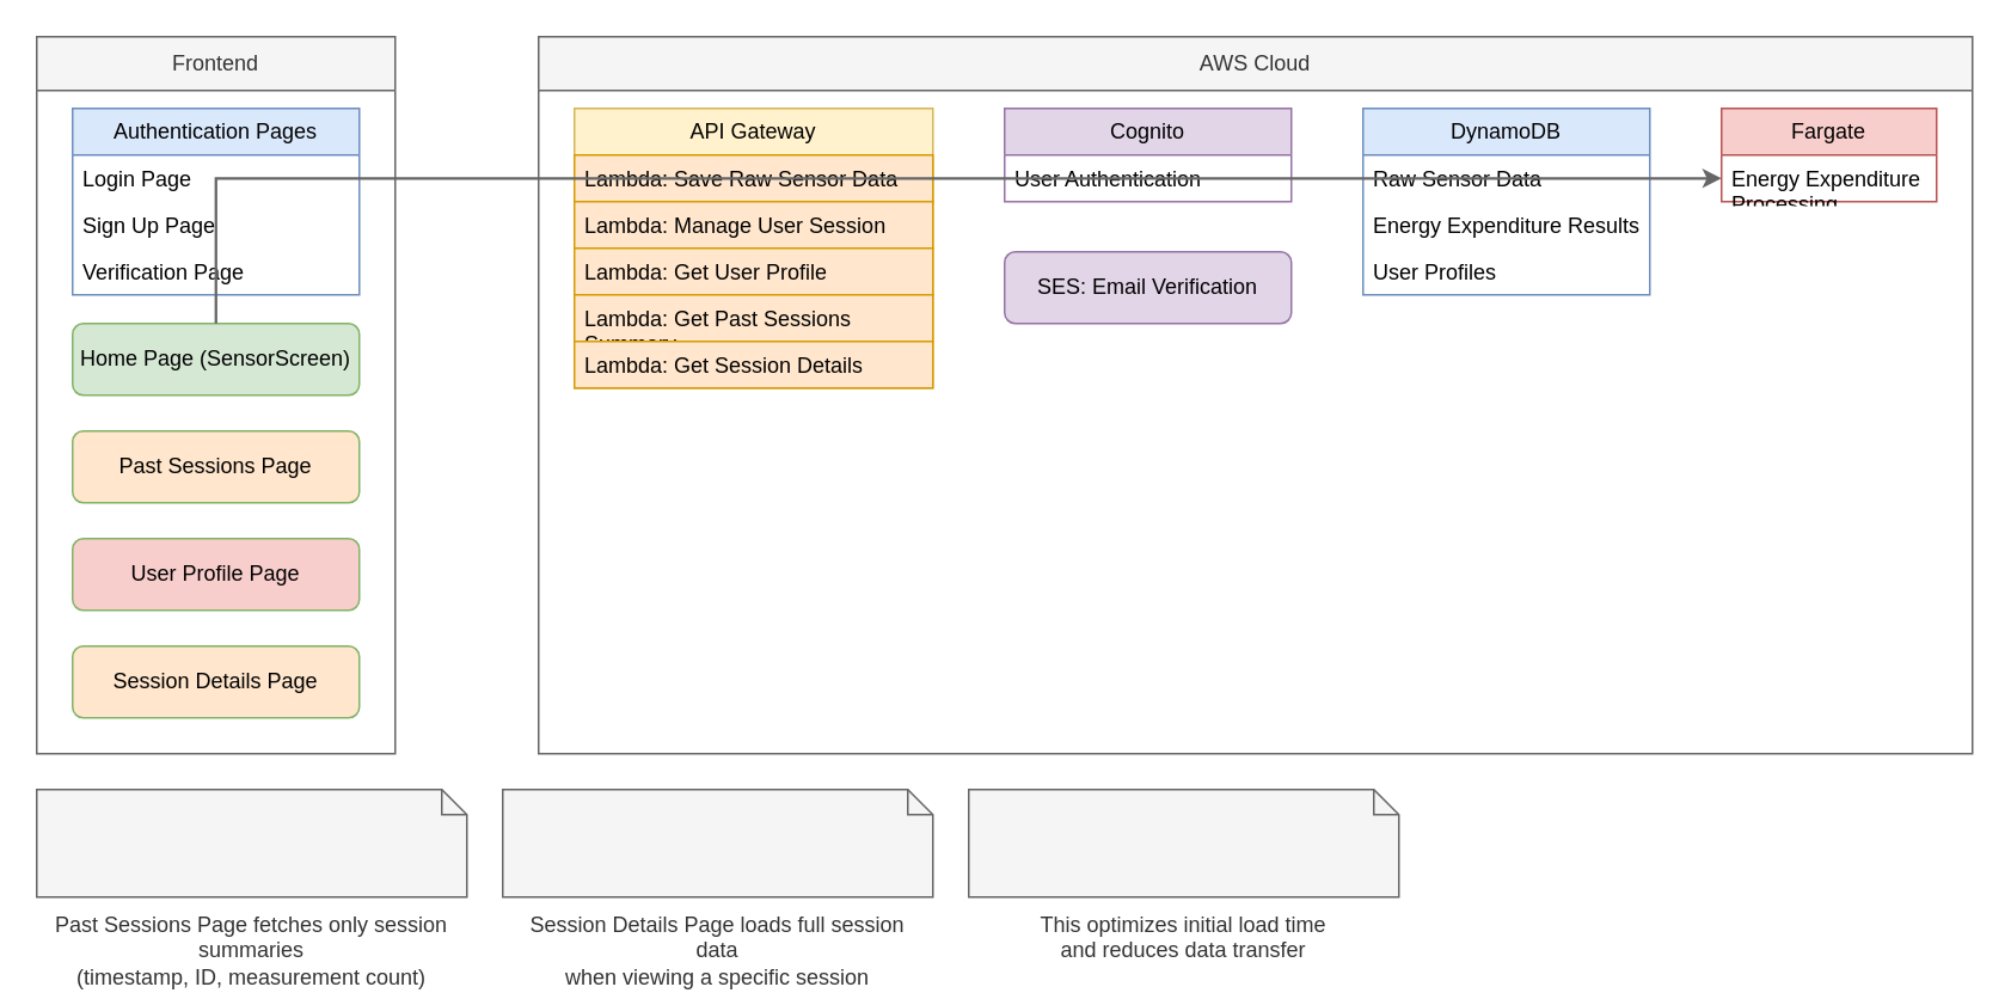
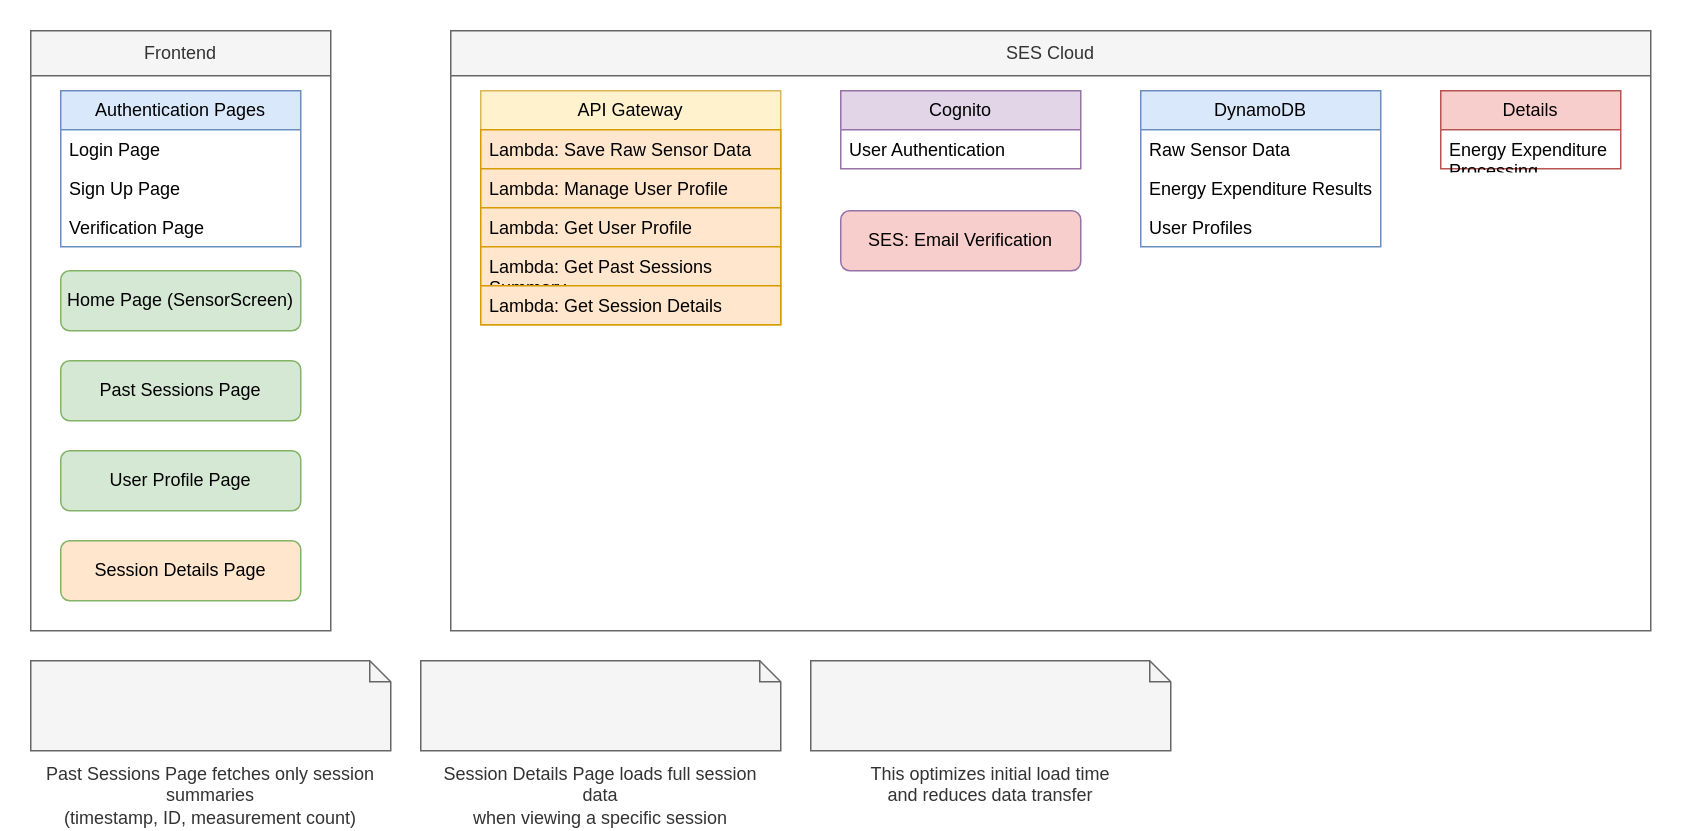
  <mxCell id="0" />
  <mxCell id="1" parent="0" />
  <mxCell id="2" value="Frontend" style="swimlane;fontStyle=0;childLayout=stackLayout;horizontal=1;startSize=30;horizontalStack=0;resizeParent=1;resizeParentMax=0;resizeLast=0;collapsible=1;marginBottom=0;whiteSpace=wrap;html=1;fillColor=#f5f5f5;strokeColor=#666666;fontColor=#333333;" vertex="1" parent="1"><mxGeometry x="20" y="20" width="200" height="400" as="geometry" /></mxCell>
  <mxCell id="3" value="Authentication Pages" style="swimlane;fontStyle=0;childLayout=stackLayout;horizontal=1;startSize=26;fillColor=#dae8fc;horizontalStack=0;resizeParent=1;resizeParentMax=0;resizeLast=0;collapsible=1;marginBottom=0;whiteSpace=wrap;html=1;strokeColor=#6c8ebf;" vertex="1" parent="2"><mxGeometry x="20" y="40" width="160" height="104" as="geometry" /></mxCell>
  <mxCell id="4" value="Login Page" style="text;strokeColor=none;fillColor=none;align=left;verticalAlign=top;spacingLeft=4;spacingRight=4;overflow=hidden;rotatable=0;points=[[0,0.5],[1,0.5]];portConstraint=eastwest;whiteSpace=wrap;html=1;" vertex="1" parent="3"><mxGeometry y="26" width="160" height="26" as="geometry" /></mxCell>
  <mxCell id="5" value="Sign Up Page" style="text;strokeColor=none;fillColor=none;align=left;verticalAlign=top;spacingLeft=4;spacingRight=4;overflow=hidden;rotatable=0;points=[[0,0.5],[1,0.5]];portConstraint=eastwest;whiteSpace=wrap;html=1;" vertex="1" parent="3"><mxGeometry y="52" width="160" height="26" as="geometry" /></mxCell>
  <mxCell id="6" value="Verification Page" style="text;strokeColor=none;fillColor=none;align=left;verticalAlign=top;spacingLeft=4;spacingRight=4;overflow=hidden;rotatable=0;points=[[0,0.5],[1,0.5]];portConstraint=eastwest;whiteSpace=wrap;html=1;" vertex="1" parent="3"><mxGeometry y="78" width="160" height="26" as="geometry" /></mxCell>
  <mxCell id="7" value="Home Page (SensorScreen)" style="rounded=1;whiteSpace=wrap;html=1;fillColor=#d5e8d4;strokeColor=#82b366;" vertex="1" parent="2"><mxGeometry x="20" y="160" width="160" height="40" as="geometry" /></mxCell>
- <mxCell id="8" value="Past Sessions Page" style="rounded=1;whiteSpace=wrap;html=1;fillColor=#ffe6cc;strokeColor=#82b366;" vertex="1" parent="2"><mxGeometry x="20" y="220" width="160" height="40" as="geometry" /></mxCell>
- <mxCell id="9" value="User Profile Page" style="rounded=1;whiteSpace=wrap;html=1;fillColor=#f8cecc;strokeColor=#82b366;" vertex="1" parent="2"><mxGeometry x="20" y="280" width="160" height="40" as="geometry" /></mxCell>
+ <mxCell id="8" value="Past Sessions Page" style="rounded=1;whiteSpace=wrap;html=1;fillColor=#d5e8d4;strokeColor=#82b366;" vertex="1" parent="2"><mxGeometry x="20" y="220" width="160" height="40" as="geometry" /></mxCell>
+ <mxCell id="9" value="User Profile Page" style="rounded=1;whiteSpace=wrap;html=1;fillColor=#d5e8d4;strokeColor=#82b366;" vertex="1" parent="2"><mxGeometry x="20" y="280" width="160" height="40" as="geometry" /></mxCell>
  <mxCell id="10" value="Session Details Page" style="rounded=1;whiteSpace=wrap;html=1;fillColor=#ffe6cc;strokeColor=#82b366;" vertex="1" parent="2"><mxGeometry x="20" y="340" width="160" height="40" as="geometry" /></mxCell>
- <mxCell id="11" value="AWS Cloud" style="swimlane;fontStyle=0;childLayout=stackLayout;horizontal=1;startSize=30;horizontalStack=0;resizeParent=1;resizeParentMax=0;resizeLast=0;collapsible=1;marginBottom=0;whiteSpace=wrap;html=1;fillColor=#f5f5f5;strokeColor=#666666;fontColor=#333333;" vertex="1" parent="1"><mxGeometry x="300" y="20" width="800" height="400" as="geometry" /></mxCell>
+ <mxCell id="11" value="SES Cloud" style="swimlane;fontStyle=0;childLayout=stackLayout;horizontal=1;startSize=30;horizontalStack=0;resizeParent=1;resizeParentMax=0;resizeLast=0;collapsible=1;marginBottom=0;whiteSpace=wrap;html=1;fillColor=#f5f5f5;strokeColor=#666666;fontColor=#333333;" vertex="1" parent="1"><mxGeometry x="300" y="20" width="800" height="400" as="geometry" /></mxCell>
  <mxCell id="12" value="API Gateway" style="swimlane;fontStyle=0;childLayout=stackLayout;horizontal=1;startSize=26;fillColor=#fff2cc;horizontalStack=0;resizeParent=1;resizeParentMax=0;resizeLast=0;collapsible=1;marginBottom=0;whiteSpace=wrap;html=1;strokeColor=#d6b656;" vertex="1" parent="11"><mxGeometry x="20" y="40" width="200" height="156" as="geometry" /></mxCell>
  <mxCell id="13" value="Lambda: Save Raw Sensor Data" style="text;strokeColor=#d79b00;fillColor=#ffe6cc;align=left;verticalAlign=top;spacingLeft=4;spacingRight=4;overflow=hidden;rotatable=0;points=[[0,0.5],[1,0.5]];portConstraint=eastwest;whiteSpace=wrap;html=1;" vertex="1" parent="12"><mxGeometry y="26" width="200" height="26" as="geometry" /></mxCell>
- <mxCell id="14" value="Lambda: Manage User Session" style="text;strokeColor=#d79b00;fillColor=#ffe6cc;align=left;verticalAlign=top;spacingLeft=4;spacingRight=4;overflow=hidden;rotatable=0;points=[[0,0.5],[1,0.5]];portConstraint=eastwest;whiteSpace=wrap;html=1;" vertex="1" parent="12"><mxGeometry y="52" width="200" height="26" as="geometry" /></mxCell>
+ <mxCell id="14" value="Lambda: Manage User Profile" style="text;strokeColor=#d79b00;fillColor=#ffe6cc;align=left;verticalAlign=top;spacingLeft=4;spacingRight=4;overflow=hidden;rotatable=0;points=[[0,0.5],[1,0.5]];portConstraint=eastwest;whiteSpace=wrap;html=1;" vertex="1" parent="12"><mxGeometry y="52" width="200" height="26" as="geometry" /></mxCell>
  <mxCell id="15" value="Lambda: Get User Profile" style="text;strokeColor=#d79b00;fillColor=#ffe6cc;align=left;verticalAlign=top;spacingLeft=4;spacingRight=4;overflow=hidden;rotatable=0;points=[[0,0.5],[1,0.5]];portConstraint=eastwest;whiteSpace=wrap;html=1;" vertex="1" parent="12"><mxGeometry y="78" width="200" height="26" as="geometry" /></mxCell>
  <mxCell id="16" value="Lambda: Get Past Sessions Summary" style="text;strokeColor=#d79b00;fillColor=#ffe6cc;align=left;verticalAlign=top;spacingLeft=4;spacingRight=4;overflow=hidden;rotatable=0;points=[[0,0.5],[1,0.5]];portConstraint=eastwest;whiteSpace=wrap;html=1;" vertex="1" parent="12"><mxGeometry y="104" width="200" height="26" as="geometry" /></mxCell>
  <mxCell id="17" value="Lambda: Get Session Details" style="text;strokeColor=#d79b00;fillColor=#ffe6cc;align=left;verticalAlign=top;spacingLeft=4;spacingRight=4;overflow=hidden;rotatable=0;points=[[0,0.5],[1,0.5]];portConstraint=eastwest;whiteSpace=wrap;html=1;" vertex="1" parent="12"><mxGeometry y="130" width="200" height="26" as="geometry" /></mxCell>
  <mxCell id="18" value="Cognito" style="swimlane;fontStyle=0;childLayout=stackLayout;horizontal=1;startSize=26;fillColor=#e1d5e7;horizontalStack=0;resizeParent=1;resizeParentMax=0;resizeLast=0;collapsible=1;marginBottom=0;whiteSpace=wrap;html=1;strokeColor=#9673a6;" vertex="1" parent="11"><mxGeometry x="260" y="40" width="160" height="52" as="geometry" /></mxCell>
  <mxCell id="19" value="User Authentication" style="text;strokeColor=none;fillColor=none;align=left;verticalAlign=top;spacingLeft=4;spacingRight=4;overflow=hidden;rotatable=0;points=[[0,0.5],[1,0.5]];portConstraint=eastwest;whiteSpace=wrap;html=1;" vertex="1" parent="18"><mxGeometry y="26" width="160" height="26" as="geometry" /></mxCell>
  <mxCell id="20" value="DynamoDB" style="swimlane;fontStyle=0;childLayout=stackLayout;horizontal=1;startSize=26;fillColor=#dae8fc;horizontalStack=0;resizeParent=1;resizeParentMax=0;resizeLast=0;collapsible=1;marginBottom=0;whiteSpace=wrap;html=1;strokeColor=#6c8ebf;" vertex="1" parent="11"><mxGeometry x="460" y="40" width="160" height="104" as="geometry" /></mxCell>
  <mxCell id="21" value="Raw Sensor Data" style="text;strokeColor=none;fillColor=none;align=left;verticalAlign=top;spacingLeft=4;spacingRight=4;overflow=hidden;rotatable=0;points=[[0,0.5],[1,0.5]];portConstraint=eastwest;whiteSpace=wrap;html=1;" vertex="1" parent="20"><mxGeometry y="26" width="160" height="26" as="geometry" /></mxCell>
  <mxCell id="22" value="Energy Expenditure Results" style="text;strokeColor=none;fillColor=none;align=left;verticalAlign=top;spacingLeft=4;spacingRight=4;overflow=hidden;rotatable=0;points=[[0,0.5],[1,0.5]];portConstraint=eastwest;whiteSpace=wrap;html=1;" vertex="1" parent="20"><mxGeometry y="52" width="160" height="26" as="geometry" /></mxCell>
  <mxCell id="23" value="User Profiles" style="text;strokeColor=none;fillColor=none;align=left;verticalAlign=top;spacingLeft=4;spacingRight=4;overflow=hidden;rotatable=0;points=[[0,0.5],[1,0.5]];portConstraint=eastwest;whiteSpace=wrap;html=1;" vertex="1" parent="20"><mxGeometry y="78" width="160" height="26" as="geometry" /></mxCell>
- <mxCell id="24" value="Fargate" style="swimlane;fontStyle=0;childLayout=stackLayout;horizontal=1;startSize=26;fillColor=#f8cecc;horizontalStack=0;resizeParent=1;resizeParentMax=0;resizeLast=0;collapsible=1;marginBottom=0;whiteSpace=wrap;html=1;strokeColor=#b85450;" vertex="1" parent="11"><mxGeometry x="660" y="40" width="120" height="52" as="geometry" /></mxCell>
+ <mxCell id="24" value="Details" style="swimlane;fontStyle=0;childLayout=stackLayout;horizontal=1;startSize=26;fillColor=#f8cecc;horizontalStack=0;resizeParent=1;resizeParentMax=0;resizeLast=0;collapsible=1;marginBottom=0;whiteSpace=wrap;html=1;strokeColor=#b85450;" vertex="1" parent="11"><mxGeometry x="660" y="40" width="120" height="52" as="geometry" /></mxCell>
  <mxCell id="25" value="Energy Expenditure Processing" style="text;strokeColor=none;fillColor=none;align=left;verticalAlign=top;spacingLeft=4;spacingRight=4;overflow=hidden;rotatable=0;points=[[0,0.5],[1,0.5]];portConstraint=eastwest;whiteSpace=wrap;html=1;" vertex="1" parent="24"><mxGeometry y="26" width="120" height="26" as="geometry" /></mxCell>
- <mxCell id="26" value="SES: Email Verification" style="rounded=1;whiteSpace=wrap;html=1;fillColor=#e1d5e7;strokeColor=#9673a6;" vertex="1" parent="11"><mxGeometry x="260" y="120" width="160" height="40" as="geometry" /></mxCell>
- <mxCell id="27" value="" style="edgeStyle=orthogonalEdgeStyle;rounded=0;orthogonalLoop=1;jettySize=auto;html=1;strokeWidth=1.5;strokeColor=#666666;" edge="1" parent="1" source="7" target="25"><mxGeometry relative="1" as="geometry" /></mxCell>
+ <mxCell id="26" value="SES: Email Verification" style="rounded=1;whiteSpace=wrap;html=1;fillColor=#f8cecc;strokeColor=#9673a6;" vertex="1" parent="11"><mxGeometry x="260" y="120" width="160" height="40" as="geometry" /></mxCell>
  <mxCell id="28" value="Past Sessions Page fetches only session summaries&#10;(timestamp, ID, measurement count)" style="shape=note;whiteSpace=wrap;html=1;size=14;verticalAlign=top;align=left;spacingTop=-6;rounded=0;shadow=0;comic=0;labelPosition=center;verticalLabelPosition=bottom;align=center;spacing=10;strokeColor=#666666;fillColor=#f5f5f5;fontColor=#333333;" vertex="1" parent="1"><mxGeometry x="20" y="440" width="240" height="60" as="geometry" /></mxCell>
  <mxCell id="29" value="Session Details Page loads full session data&#10;when viewing a specific session" style="shape=note;whiteSpace=wrap;html=1;size=14;verticalAlign=top;align=left;spacingTop=-6;rounded=0;shadow=0;comic=0;labelPosition=center;verticalLabelPosition=bottom;align=center;spacing=10;strokeColor=#666666;fillColor=#f5f5f5;fontColor=#333333;" vertex="1" parent="1"><mxGeometry x="280" y="440" width="240" height="60" as="geometry" /></mxCell>
  <mxCell id="30" value="This optimizes initial load time&#10;and reduces data transfer" style="shape=note;whiteSpace=wrap;html=1;size=14;verticalAlign=top;align=left;spacingTop=-6;rounded=0;shadow=0;comic=0;labelPosition=center;verticalLabelPosition=bottom;align=center;spacing=10;strokeColor=#666666;fillColor=#f5f5f5;fontColor=#333333;" vertex="1" parent="1"><mxGeometry x="540" y="440" width="240" height="60" as="geometry" /></mxCell>
